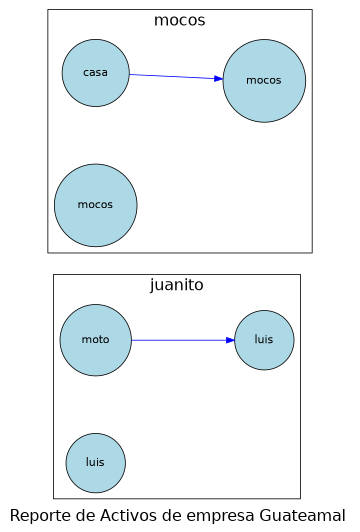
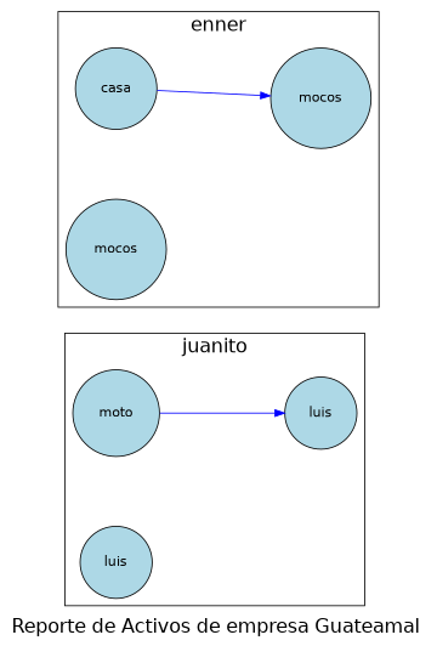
  digraph {
    fontcolor=black
    fontsize=20
    label="Reporte de Activos de empresa Guateamal "
    nodesep=1
    ranksep=1.5
    rankdir=LR
    fontname="DejaVu Sans"
    node [fillcolor=lightblue margin=0.2 shape=circle style=filled fontname="DejaVu Sans"]
    edge [color=blue style=solid fontname="DejaVu Sans"]
    n1 [label=moto]
    luis
    n3 [label=luis]
    n4 [label=casa]
    mocos
    n6 [label=mocos]
    subgraph cluster_1 {
      label=juanito
      n1
      luis
      n3
    }
    subgraph cluster_2 {
-     label=mocos
+     label=enner
      n4
      mocos
      n6
    }
    subgraph cluster_3 {
      label=alberto
    }
    n1 -> luis
    n4 -> mocos
  }
